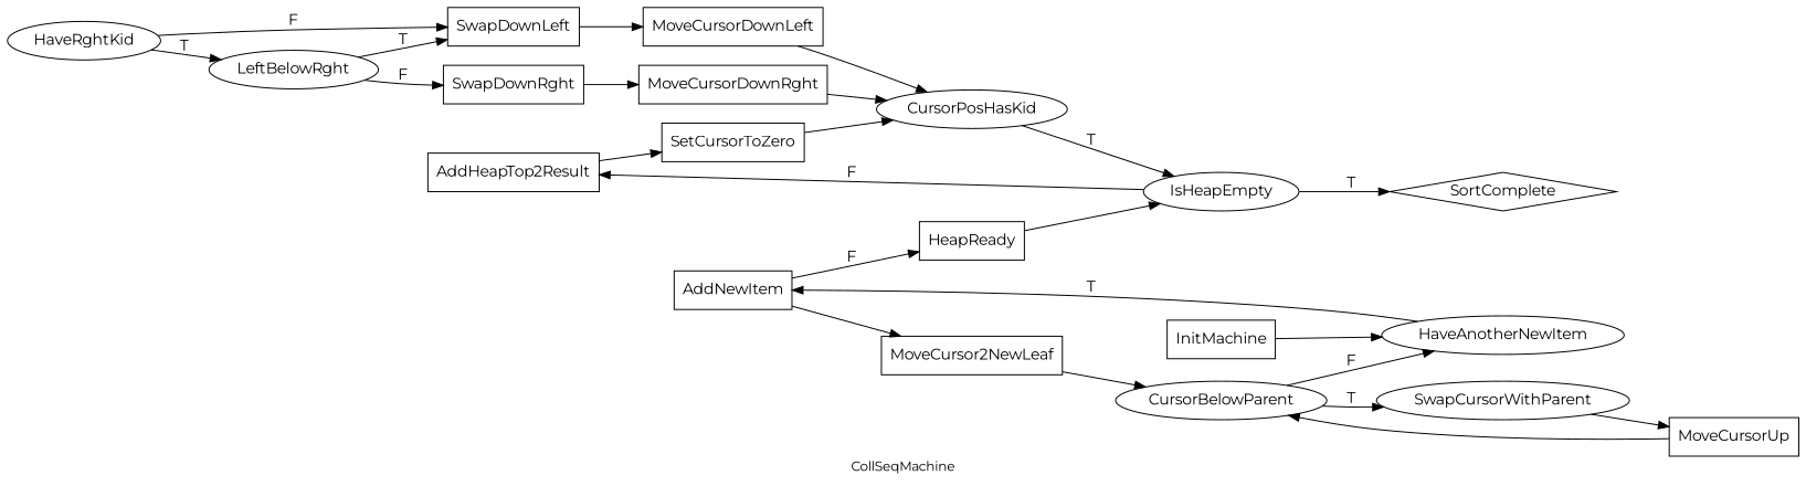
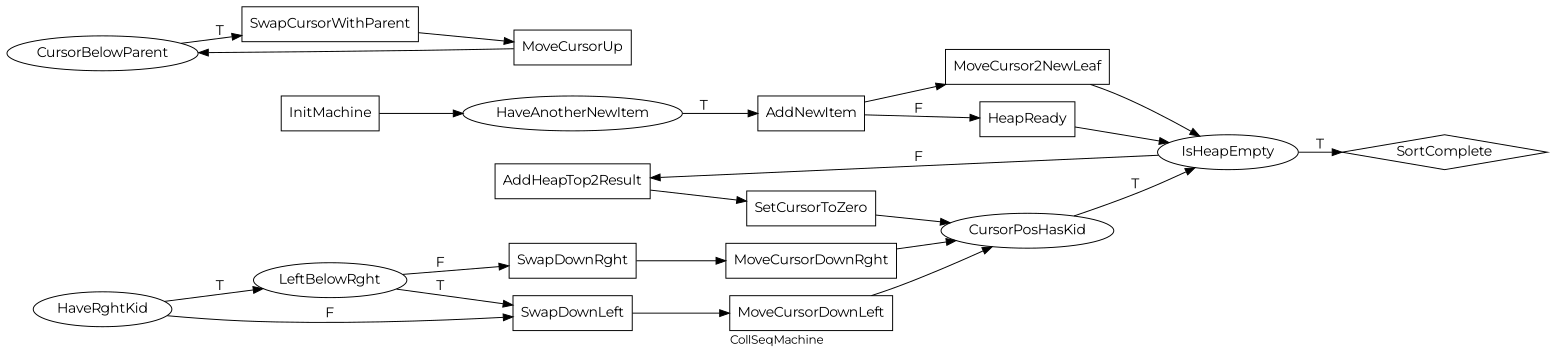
  digraph {
    fontname=Montserrat
    fontsize=12
    label=CollSeqMachine
    rankdir=LR
    node [fontname=Montserrat shape=box]
    edge [fontname=Montserrat]
    AddHeapTop2Result
    SetCursorToZero
    CursorPosHasKid [shape=ellipse]
    SwapDownRght
    MoveCursorDownRght
    MoveCursorDownLeft
    IsHeapEmpty [shape=ellipse]
    CursorBelowParent [shape=ellipse]
    MoveCursorUp
    HaveAnotherNewItem [shape=ellipse]
-   SwapCursorWithParent [shape=ellipse]
+   SwapCursorWithParent
    MoveCursor2NewLeaf
    HeapReady
    SortComplete [shape=diamond]
    InitMachine
    AddNewItem
    SwapDownLeft
    LeftBelowRght [shape=ellipse]
    HaveRghtKid [shape=ellipse]
    AddHeapTop2Result -> SetCursorToZero
    SetCursorToZero -> CursorPosHasKid
    CursorPosHasKid -> IsHeapEmpty [label=T]
    SwapDownRght -> MoveCursorDownRght
    MoveCursorDownRght -> CursorPosHasKid
    MoveCursorDownLeft -> CursorPosHasKid
    IsHeapEmpty -> AddHeapTop2Result [label=F]
    IsHeapEmpty -> SortComplete [label=T]
-   CursorBelowParent -> HaveAnotherNewItem [label=F]
    CursorBelowParent -> SwapCursorWithParent [label=T]
    MoveCursorUp -> CursorBelowParent
    HaveAnotherNewItem -> AddNewItem [label=T]
    SwapCursorWithParent -> MoveCursorUp
-   MoveCursor2NewLeaf -> CursorBelowParent
+   MoveCursor2NewLeaf -> IsHeapEmpty
    HeapReady -> IsHeapEmpty
    InitMachine -> HaveAnotherNewItem
    AddNewItem -> MoveCursor2NewLeaf
    AddNewItem -> HeapReady [label=F]
    SwapDownLeft -> MoveCursorDownLeft
    LeftBelowRght -> SwapDownRght [label=F]
    LeftBelowRght -> SwapDownLeft [label=T]
    HaveRghtKid -> SwapDownLeft [label=F]
    HaveRghtKid -> LeftBelowRght [label=T]
  }
